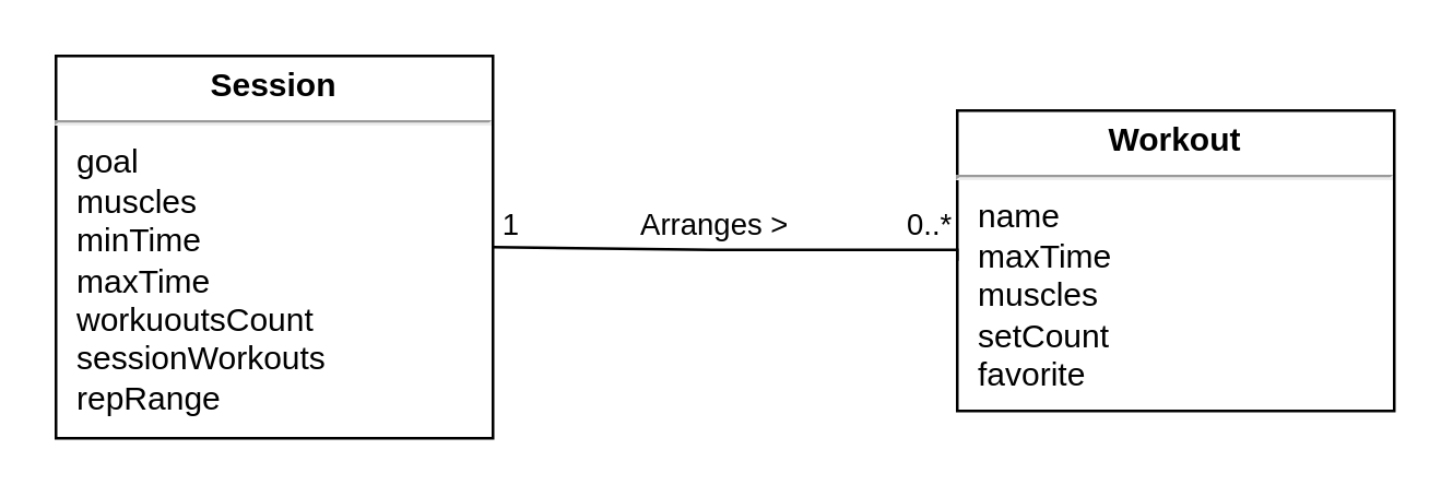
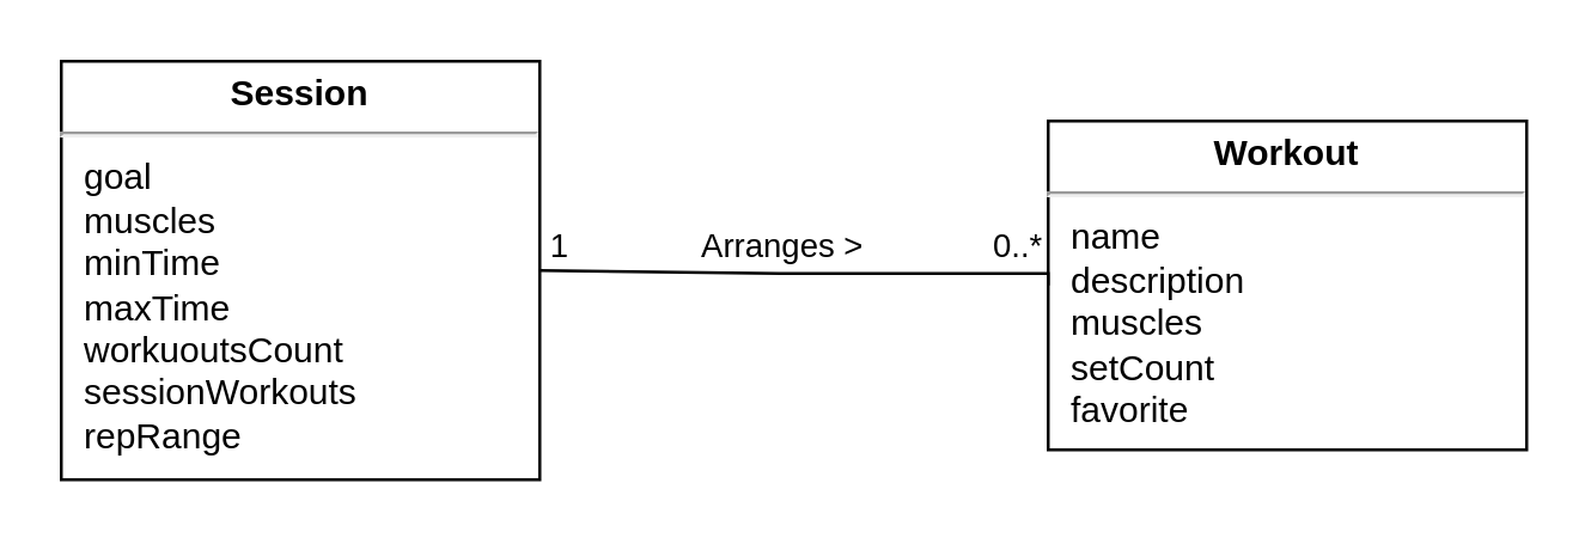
  <mxCell id="0" />
  <mxCell id="1" parent="0" />
  <mxCell id="2" value="&lt;p style=&quot;margin: 4px 0px 0px; text-align: center;&quot;&gt;&lt;b style=&quot;&quot;&gt;Session&lt;/b&gt;&lt;/p&gt;&lt;hr&gt;&lt;p style=&quot;margin:0px;margin-left:8px;&quot;&gt;goal&lt;/p&gt;&lt;p style=&quot;margin:0px;margin-left:8px;&quot;&gt;muscles&lt;/p&gt;&lt;p style=&quot;margin:0px;margin-left:8px;&quot;&gt;minTime&lt;/p&gt;&lt;p style=&quot;margin:0px;margin-left:8px;&quot;&gt;maxTime&lt;/p&gt;&lt;p style=&quot;margin:0px;margin-left:8px;&quot;&gt;workuoutsCount&lt;/p&gt;&lt;p style=&quot;margin:0px;margin-left:8px;&quot;&gt;sessionWorkouts&lt;/p&gt;&lt;p style=&quot;margin:0px;margin-left:8px;&quot;&gt;repRange&lt;/p&gt;" style="verticalAlign=top;align=left;overflow=fill;fontSize=12;fontFamily=Helvetica;html=1;" parent="1" vertex="1"><mxGeometry x="20" y="20" width="160" height="140" as="geometry" /></mxCell>
- <mxCell id="3" value="&lt;p style=&quot;margin: 4px 0px 0px; text-align: center;&quot;&gt;&lt;b style=&quot;&quot;&gt;Workout&lt;/b&gt;&lt;/p&gt;&lt;hr&gt;&lt;p style=&quot;margin:0px;margin-left:8px;&quot;&gt;name&lt;br&gt;&lt;/p&gt;&lt;p style=&quot;margin:0px;margin-left:8px;&quot;&gt;maxTime&lt;br&gt;&lt;/p&gt;&lt;p style=&quot;margin:0px;margin-left:8px;&quot;&gt;muscles&lt;/p&gt;&lt;p style=&quot;margin:0px;margin-left:8px;&quot;&gt;setCount&lt;/p&gt;&lt;p style=&quot;margin:0px;margin-left:8px;&quot;&gt;favorite&lt;/p&gt;" style="verticalAlign=top;align=left;overflow=fill;fontSize=12;fontFamily=Helvetica;html=1;" parent="1" vertex="1"><mxGeometry x="350" y="40" width="160" height="110" as="geometry" /></mxCell>
+ <mxCell id="3" value="&lt;p style=&quot;margin: 4px 0px 0px; text-align: center;&quot;&gt;&lt;b style=&quot;&quot;&gt;Workout&lt;/b&gt;&lt;/p&gt;&lt;hr&gt;&lt;p style=&quot;margin:0px;margin-left:8px;&quot;&gt;name&lt;br&gt;&lt;/p&gt;&lt;p style=&quot;margin:0px;margin-left:8px;&quot;&gt;description&lt;br&gt;&lt;/p&gt;&lt;p style=&quot;margin:0px;margin-left:8px;&quot;&gt;muscles&lt;/p&gt;&lt;p style=&quot;margin:0px;margin-left:8px;&quot;&gt;setCount&lt;/p&gt;&lt;p style=&quot;margin:0px;margin-left:8px;&quot;&gt;favorite&lt;/p&gt;" style="verticalAlign=top;align=left;overflow=fill;fontSize=12;fontFamily=Helvetica;html=1;" parent="1" vertex="1"><mxGeometry x="350" y="40" width="160" height="110" as="geometry" /></mxCell>
  <mxCell id="4" value="" style="endArrow=none;html=1;edgeStyle=orthogonalEdgeStyle;rounded=0;exitX=0;exitY=0.5;exitDx=0;exitDy=0;entryX=1;entryY=0.5;entryDx=0;entryDy=0;" parent="1" source="3" edge="1" target="2"><mxGeometry relative="1" as="geometry"><mxPoint x="90" y="136" as="sourcePoint" /><mxPoint x="80" y="266" as="targetPoint" /><Array as="points"><mxPoint x="260" y="91" /><mxPoint x="260" y="91" /></Array></mxGeometry></mxCell>
  <mxCell id="5" value="0..*" style="edgeLabel;resizable=0;html=1;align=left;verticalAlign=bottom;" parent="4" connectable="0" vertex="1"><mxGeometry x="-1" relative="1" as="geometry"><mxPoint x="-20" y="-5" as="offset" /></mxGeometry></mxCell>
  <mxCell id="6" value="1" style="edgeLabel;resizable=0;html=1;align=right;verticalAlign=bottom;" parent="4" connectable="0" vertex="1"><mxGeometry x="1" relative="1" as="geometry"><mxPoint x="10" as="offset" /></mxGeometry></mxCell>
  <mxCell id="7" value="Arranges &amp;gt;" style="edgeLabel;html=1;align=center;verticalAlign=middle;resizable=0;points=[];" parent="4" vertex="1" connectable="0"><mxGeometry x="0.083" y="-2" relative="1" as="geometry"><mxPoint y="-8" as="offset" /></mxGeometry></mxCell>
